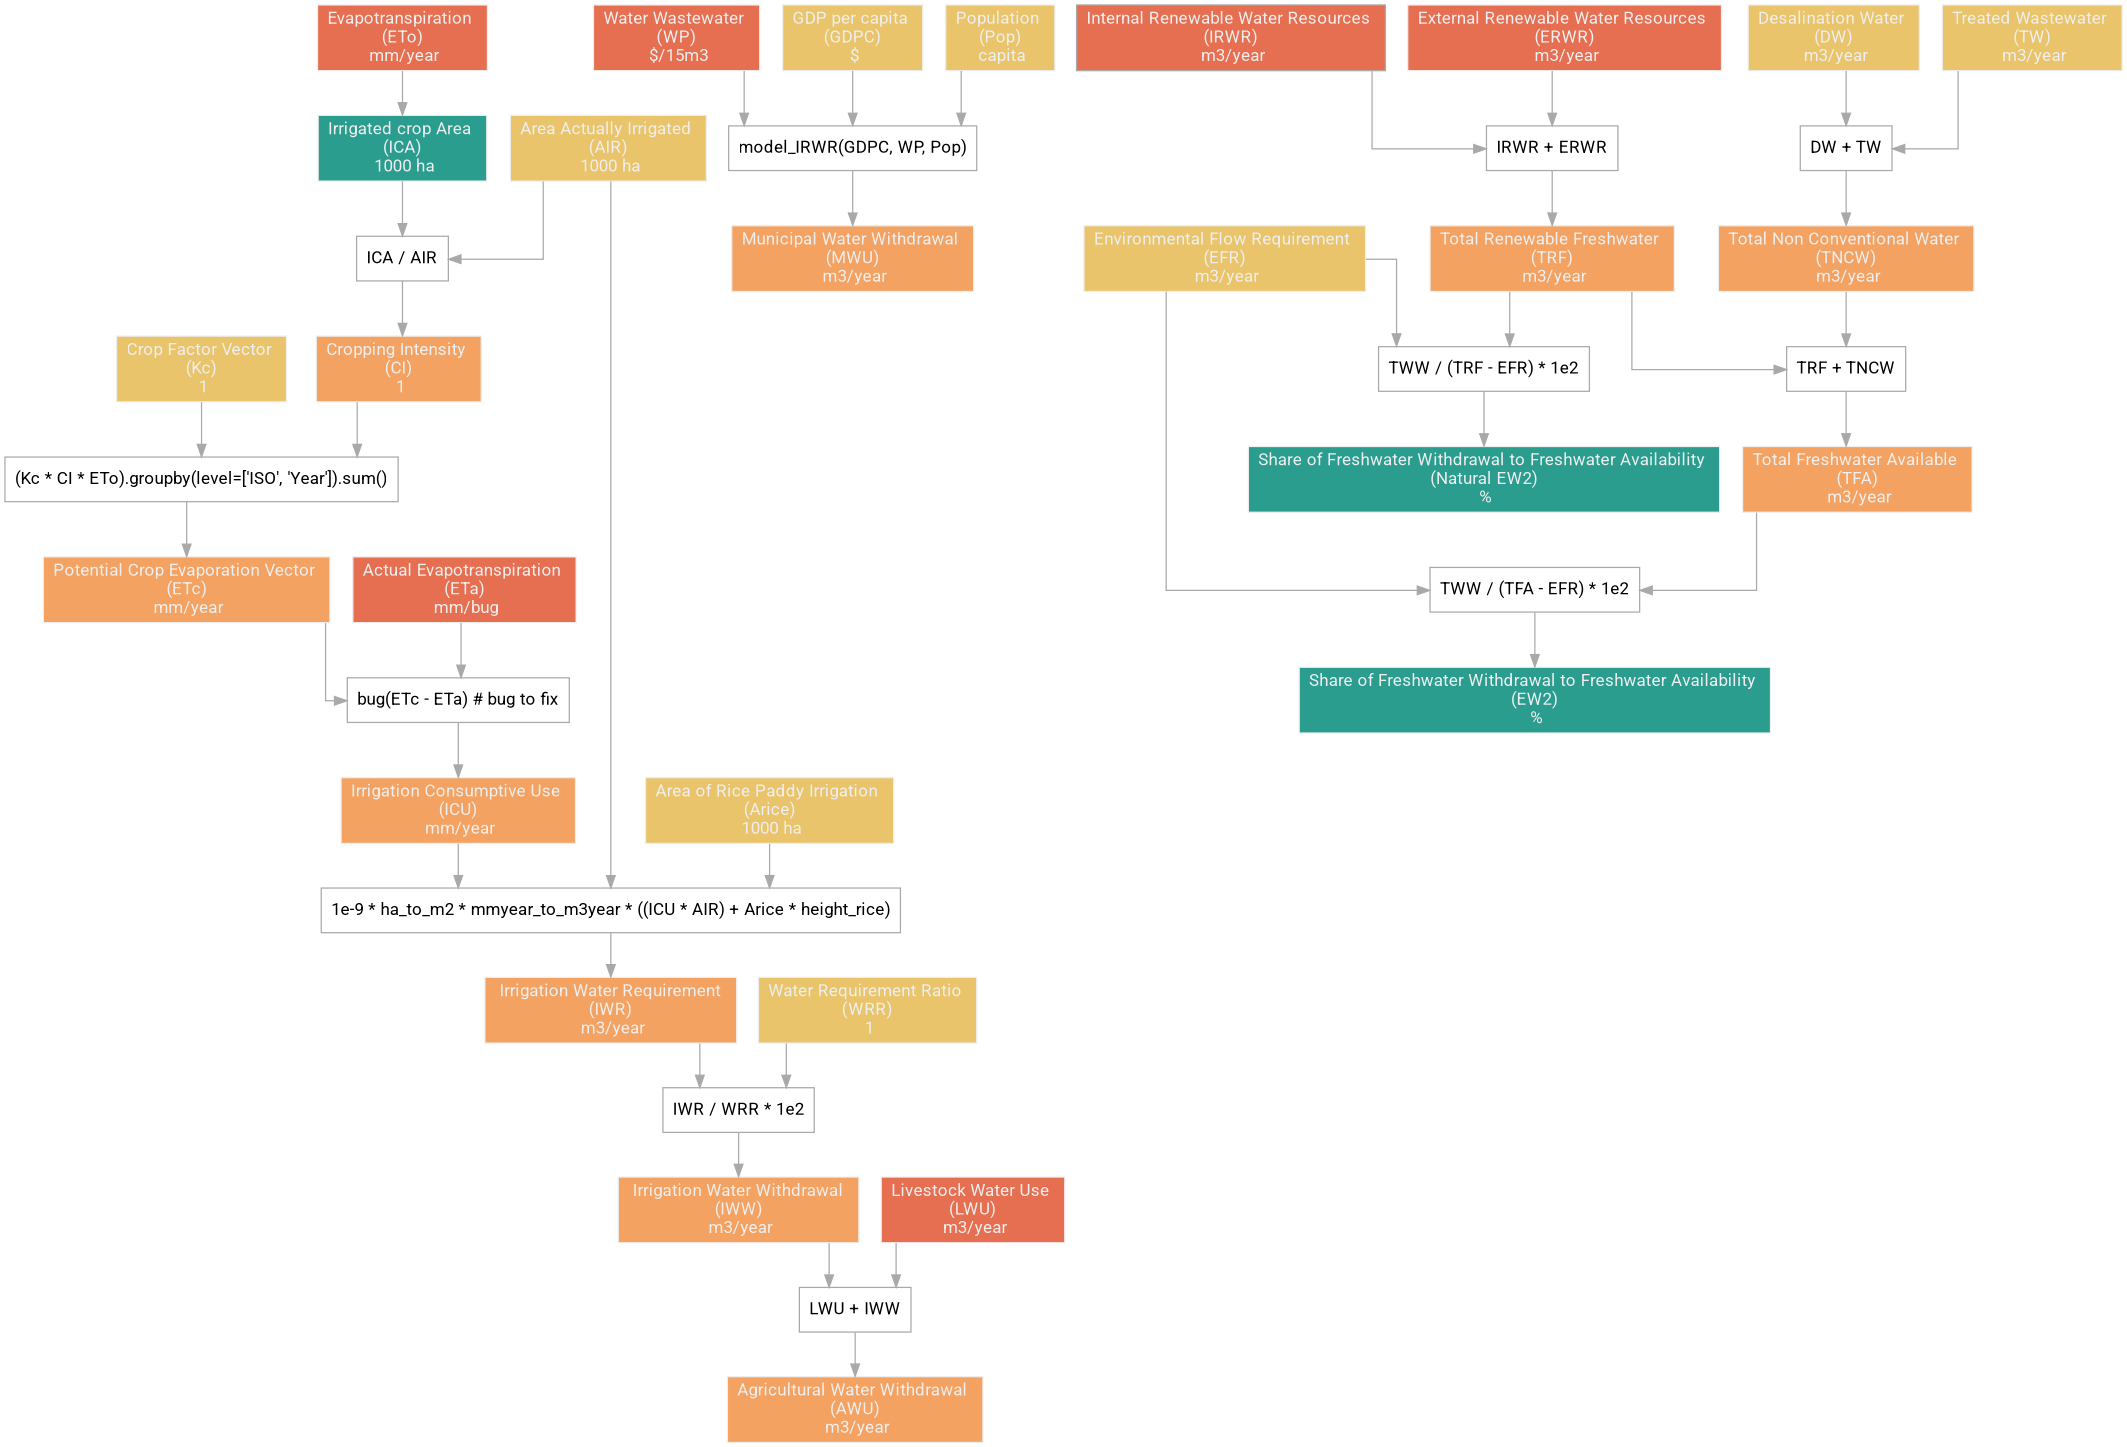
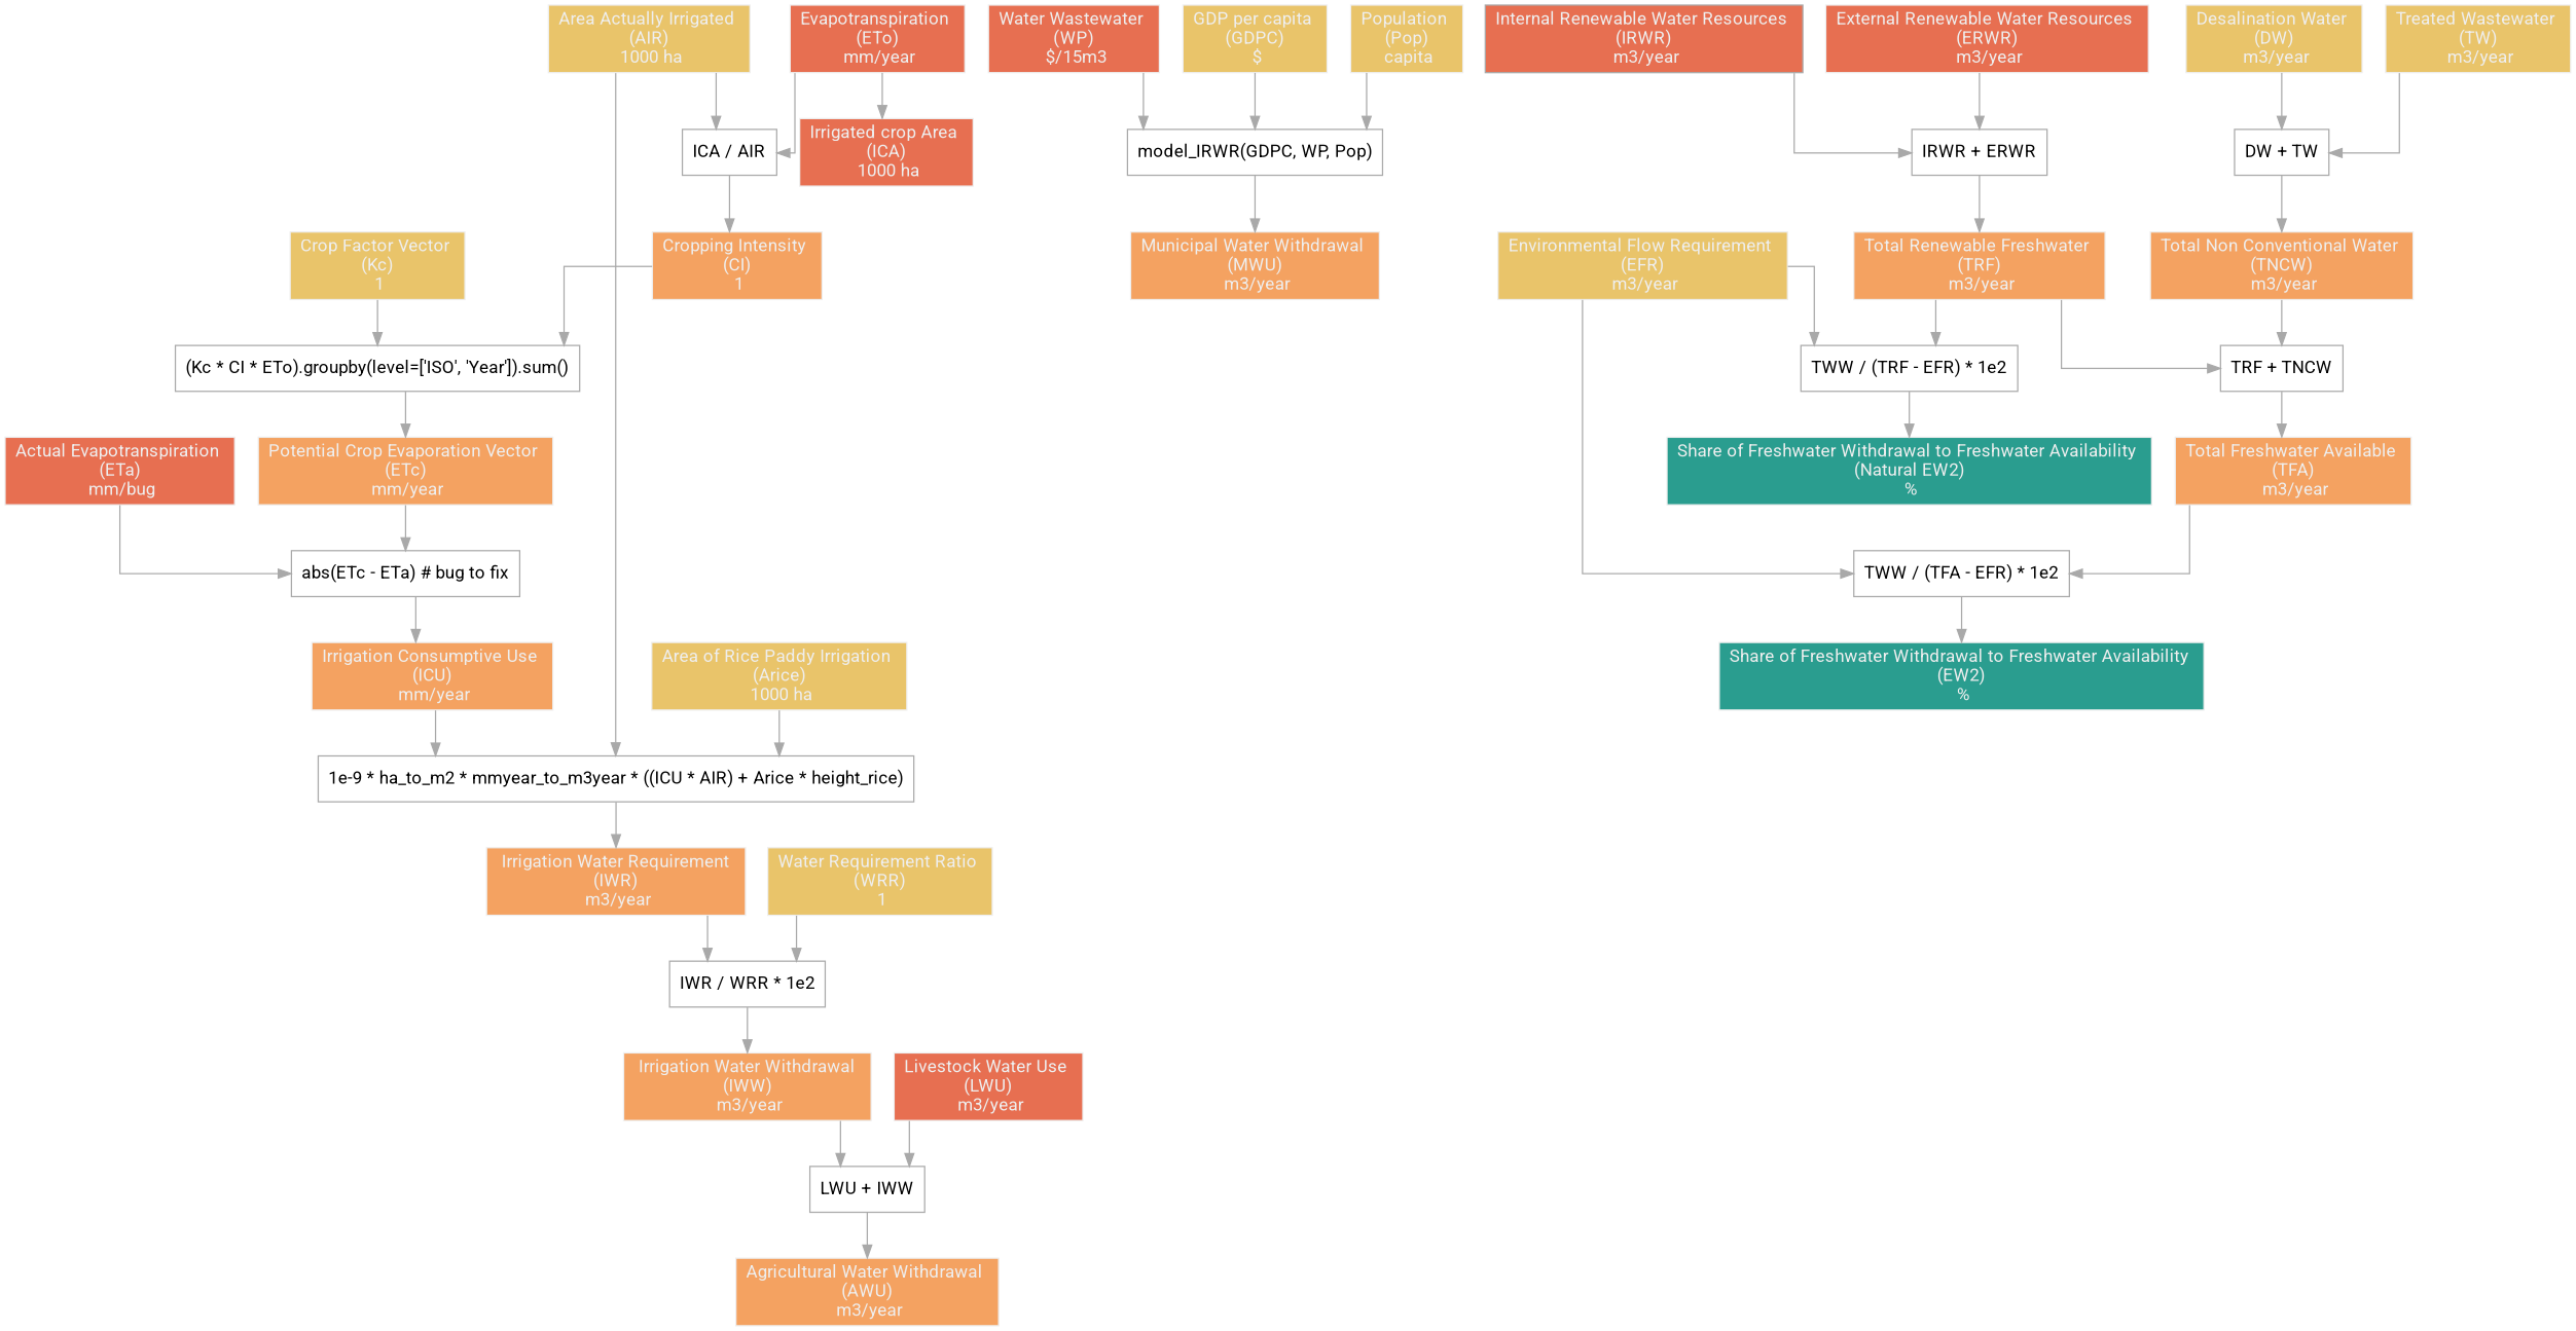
  digraph {
    splines=ortho
    node [color="#eeeeee" fillcolor="#e76f51" fontcolor="#eeeeee" fontname=roboto peripheries=1 shape=rectangle style=filled]
    edge [color="#A9A9A9"]
    n1 [fillcolor="#e9c46a" label="Crop Factor Vector \n (Kc) \n 1"]
    n2 [color="#A9A9A9" fontcolor="#000000" label="(Kc * CI * ETo).groupby(level=['ISO', 'Year']).sum()" style=""]
    n3 [fillcolor="#f4a261" label="Potential Crop Evaporation Vector \n (ETc) \n mm/year"]
-   n4 [fillcolor="#2a9d8f" label="Irrigated crop Area \n (ICA) \n 1000 ha"]
+   n4 [label="Irrigated crop Area \n (ICA) \n 1000 ha"]
    n5 [color="#A9A9A9" fontcolor="#000000" label="ICA / AIR" style=""]
    n6 [fillcolor="#f4a261" label="Cropping Intensity \n (CI) \n 1"]
    n7 [label="Evapotranspiration \n (ETo) \n mm/year"]
-   n8 [color="#A9A9A9" fontcolor="#000000" label="bug(ETc - ETa) # bug to fix" style=""]
+   n8 [color="#A9A9A9" fontcolor="#000000" label="abs(ETc - ETa) # bug to fix" style=""]
    n9 [fillcolor="#f4a261" label="Irrigation Consumptive Use \n (ICU) \n mm/year"]
    n10 [label="Actual Evapotranspiration \n (ETa) \n mm/bug"]
    n11 [color="#A9A9A9" fontcolor="#000000" label="1e-9 * ha_to_m2 * mmyear_to_m3year * ((ICU * AIR) + Arice * height_rice)" style=""]
    n12 [fillcolor="#f4a261" label=" Irrigation Water Requirement \n (IWR) \n m3/year"]
    n13 [fillcolor="#e9c46a" label="Area Actually Irrigated \n (AIR) \n 1000 ha"]
    n14 [fillcolor="#e9c46a" label="Area of Rice Paddy Irrigation \n (Arice) \n 1000 ha"]
    n15 [fillcolor="#e9c46a" label="Water Requirement Ratio \n (WRR) \n 1"]
    n16 [color="#A9A9A9" fontcolor="#000000" label="IWR / WRR * 1e2" style=""]
    n17 [fillcolor="#f4a261" label=" Irrigation Water Withdrawal \n (IWW) \n m3/year"]
    n18 [color="#A9A9A9" fontcolor="#000000" label="LWU + IWW" style=""]
    n19 [fillcolor="#f4a261" label="Agricultural Water Withdrawal \n (AWU) \n m3/year"]
    n20 [label="Livestock Water Use \n (LWU) \n m3/year"]
    n21 [label="Water Wastewater \n (WP) \n $/15m3"]
    n22 [color="#A9A9A9" fontcolor="#000000" label="model_IRWR(GDPC, WP, Pop)" style=""]
    n23 [fillcolor="#f4a261" label="Municipal Water Withdrawal \n (MWU) \n m3/year"]
    n24 [fillcolor="#e9c46a" label="GDP per capita \n (GDPC) \n $"]
    n25 [fillcolor="#e9c46a" label="Population \n (Pop) \n capita"]
    n26 [color="#A9A9A9" label="Internal Renewable Water Resources \n (IRWR) \n m3/year"]
    n27 [color="#A9A9A9" fontcolor="#000000" label="IRWR + ERWR" style=""]
    n28 [fillcolor="#f4a261" label="Total Renewable Freshwater \n (TRF) \n m3/year"]
    n29 [label="External Renewable Water Resources \n (ERWR) \n m3/year"]
    n30 [color="#A9A9A9" fontcolor="#000000" label="TRF + TNCW" style=""]
    n31 [color="#A9A9A9" fontcolor="#000000" label="TWW / (TRF - EFR) * 1e2" style=""]
    n32 [fillcolor="#f4a261" label="Total Freshwater Available \n (TFA) \n m3/year"]
    n33 [fillcolor="#2a9d8f" label="Share of Freshwater Withdrawal to Freshwater Availability \n (Natural EW2) \n %"]
    n34 [fillcolor="#e9c46a" label="Desalination Water \n (DW) \n m3/year"]
    n35 [color="#A9A9A9" fontcolor="#000000" label="DW + TW" style=""]
    n36 [fillcolor="#f4a261" label="Total Non Conventional Water \n (TNCW) \n m3/year"]
    n37 [fillcolor="#e9c46a" label="Treated Wastewater \n (TW) \n m3/year"]
    n38 [color="#A9A9A9" fontcolor="#000000" label="TWW / (TFA - EFR) * 1e2" style=""]
    n39 [fillcolor="#2a9d8f" label="Share of Freshwater Withdrawal to Freshwater Availability \n (EW2) \n %"]
    n40 [fillcolor="#e9c46a" label="Environmental Flow Requirement \n (EFR) \n m3/year"]
    n1 -> n2
    n2 -> n3
    n3 -> n8
-   n4 -> n5
+   n7 -> n5
    n5 -> n6
    n6 -> n2
    n7 -> n4
    n8 -> n9
    n9 -> n11
    n10 -> n8
    n11 -> n12
    n12 -> n16
    n13 -> n5
    n13 -> n11
    n14 -> n11
    n15 -> n16
    n16 -> n17
    n17 -> n18
    n18 -> n19
    n20 -> n18
    n21 -> n22
    n22 -> n23
    n24 -> n22
    n25 -> n22
    n26 -> n27
    n27 -> n28
    n28 -> n30
    n28 -> n31
    n29 -> n27
    n30 -> n32
    n31 -> n33
    n32 -> n38
    n34 -> n35
    n35 -> n36
    n36 -> n30
    n37 -> n35
    n38 -> n39
    n40 -> n31
    n40 -> n38
  }
